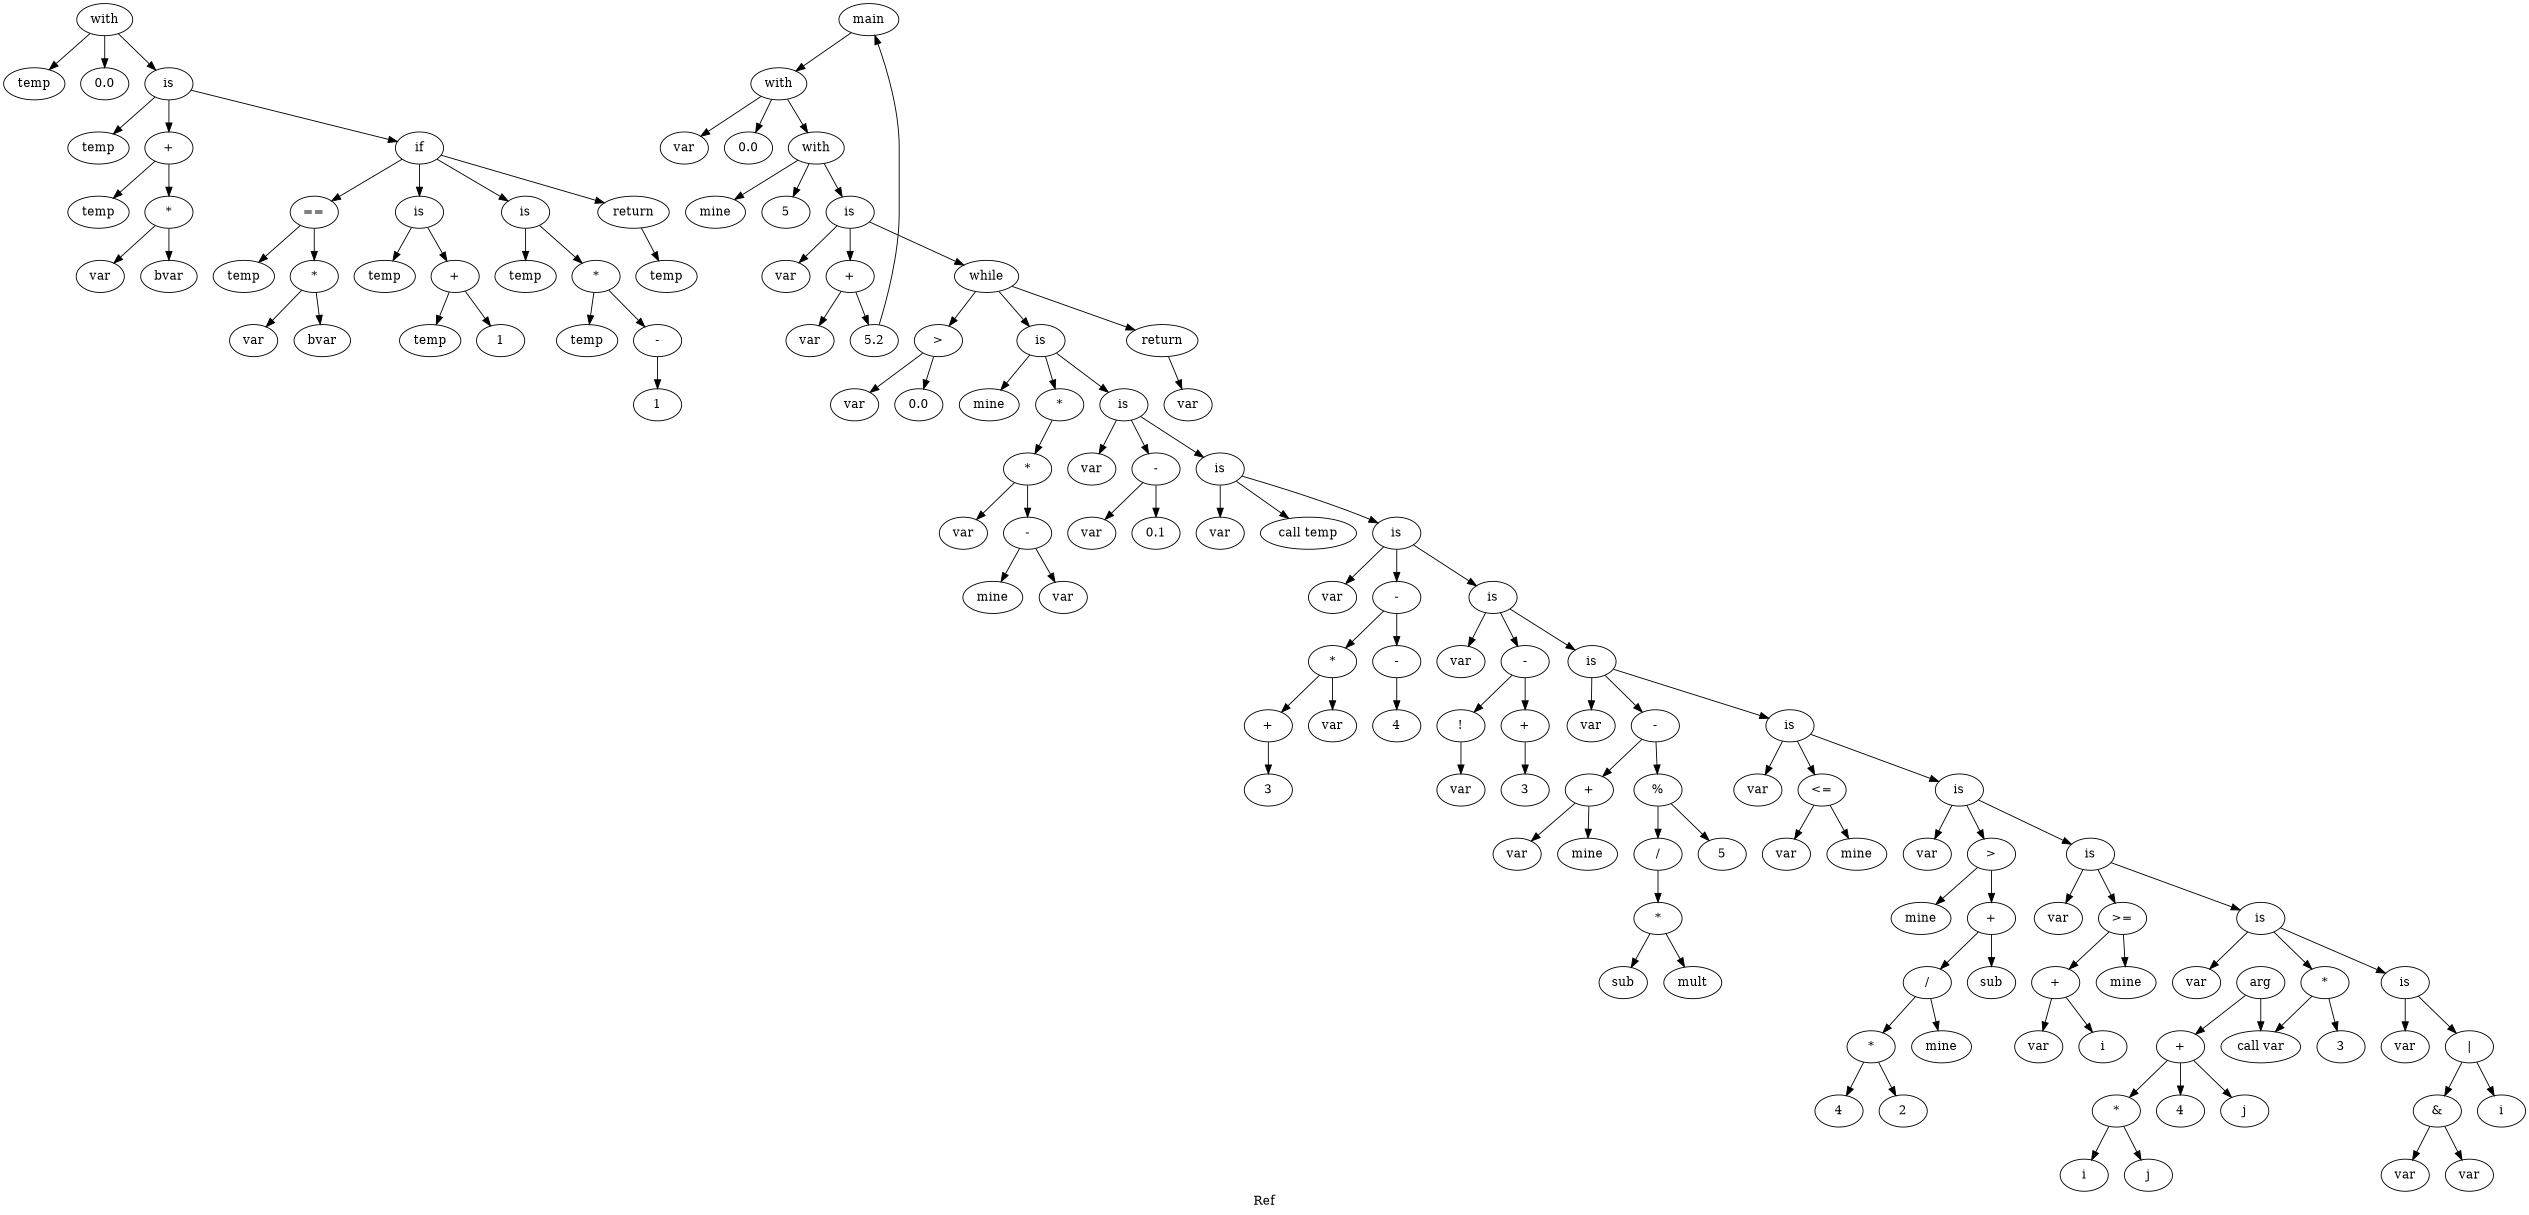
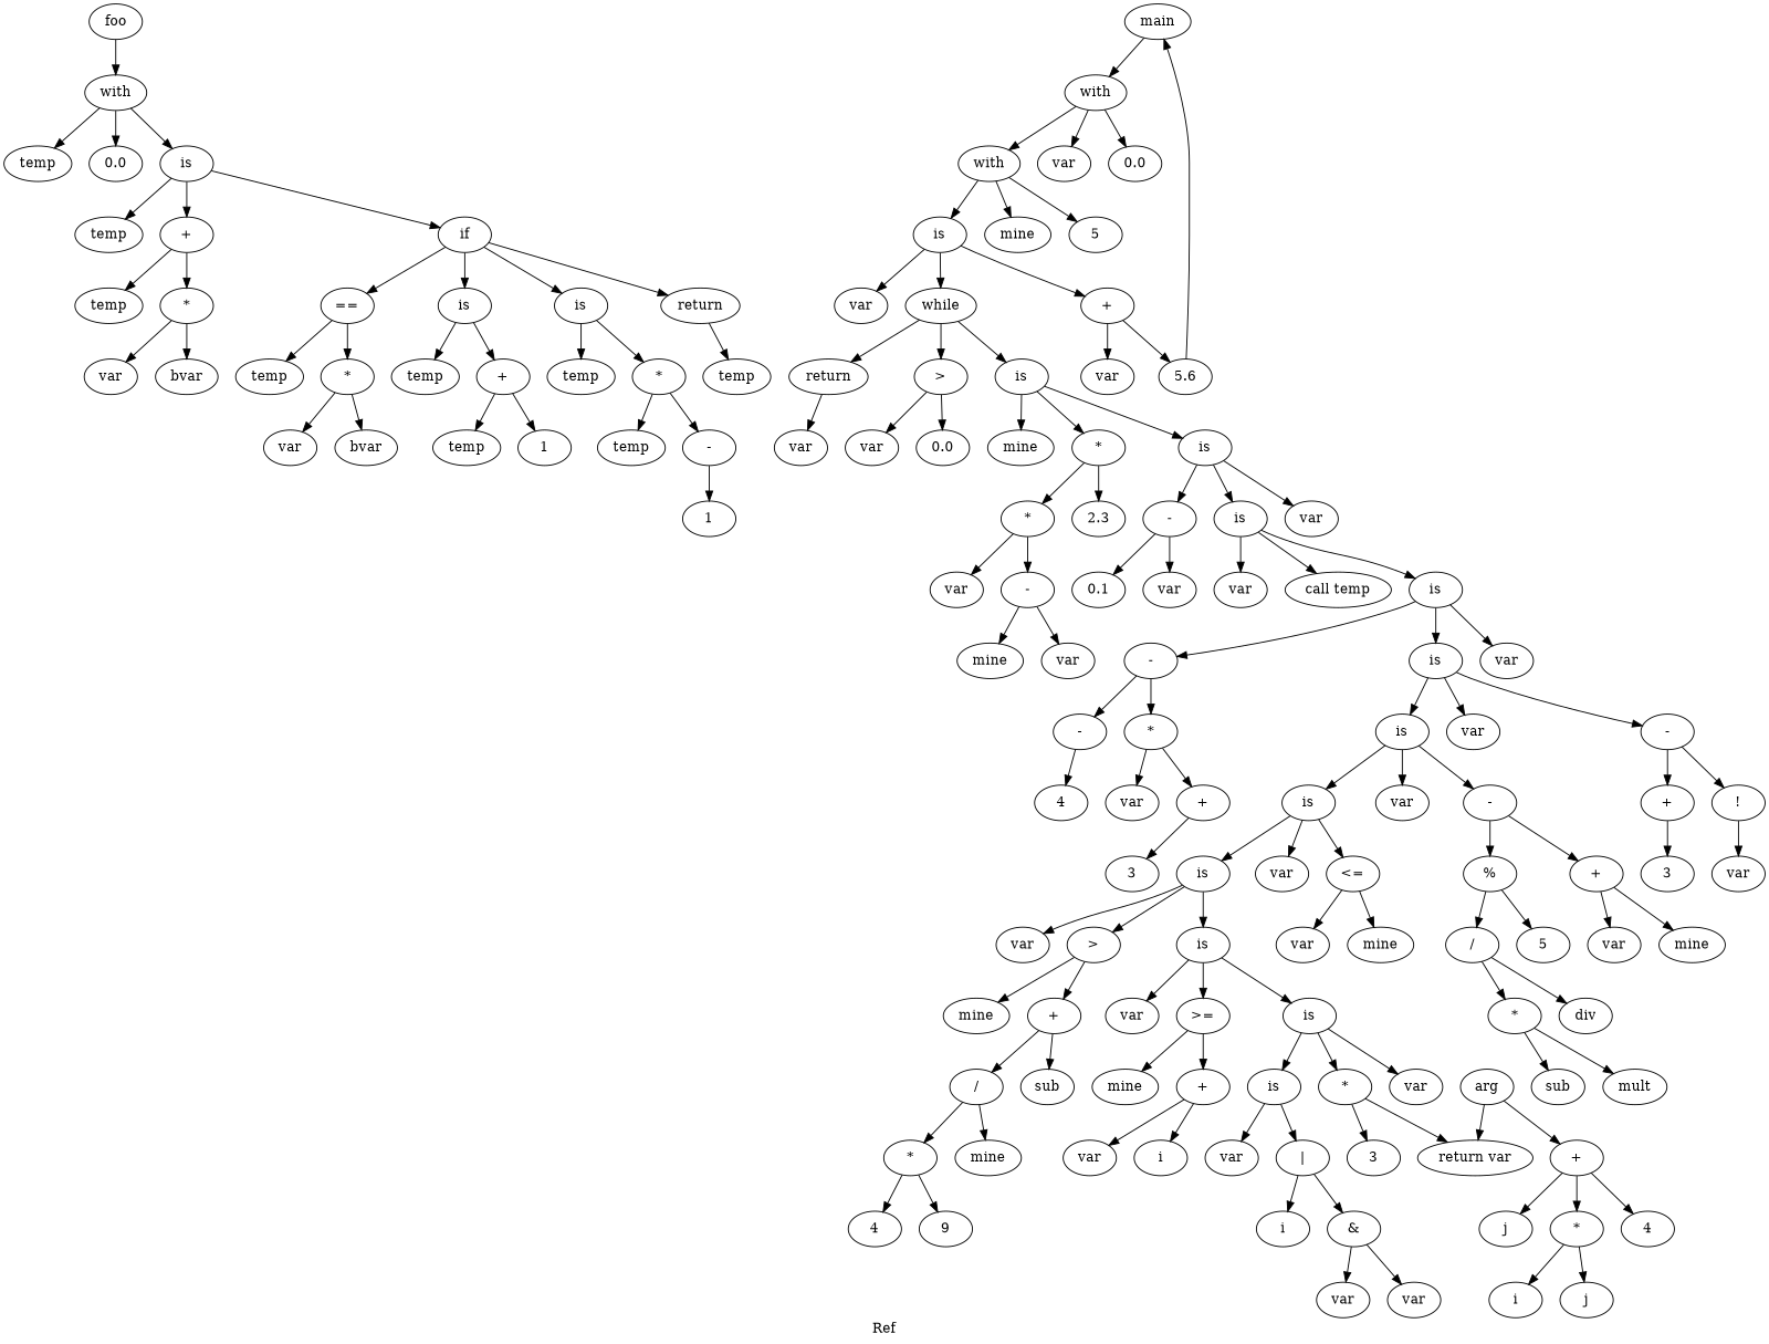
  digraph {
    label=Ref
+   n1 [label=foo]
    n2 [label=with]
    n3 [label=temp]
    n4 [label=0.0]
    n5 [label=is]
    n6 [label=main]
    n7 [label=with]
    n8 [label=temp]
    n9 [label="+"]
    n10 [label=if]
    n11 [label=temp]
    n12 [label="*"]
    n13 [label="=="]
    n14 [label=is]
    n15 [label=is]
    n16 [label=return]
    n17 [label=var]
    n18 [label=bvar]
    n19 [label=temp]
    n20 [label="*"]
    n21 [label=temp]
    n22 [label="+"]
    n23 [label=temp]
    n24 [label="*"]
    n25 [label=temp]
    n26 [label=var]
    n27 [label=bvar]
    n28 [label=temp]
    n29 [label=1]
    n30 [label=temp]
    n31 [label="-"]
    n32 [label=1]
    n33 [label=var]
    n34 [label=0.0]
    n35 [label=with]
    n36 [label=mine]
    n37 [label=5]
    n38 [label=is]
    n39 [label=var]
    n40 [label="+"]
    n41 [label=while]
    n42 [label=var]
-   n43 [label=5.2]
+   n43 [label=5.6]
    n44 [label=">"]
    n45 [label=is]
    n46 [label=return]
    n47 [label=var]
    n48 [label=0.0]
    n49 [label=mine]
    n50 [label="*"]
    n51 [label=is]
    n52 [label=var]
    n53 [label="*"]
+   n54 [label=2.3]
    n55 [label=var]
    n56 [label="-"]
    n57 [label=is]
    n58 [label=var]
    n59 [label="-"]
    n60 [label=mine]
    n61 [label=var]
    n62 [label=var]
    n63 [label=0.1]
    n64 [label=var]
    n65 [label="call temp"]
    n66 [label=is]
    n67 [label=var]
    n68 [label="-"]
    n69 [label=is]
    n70 [label="*"]
    n71 [label="-"]
    n72 [label=var]
    n73 [label="-"]
    n74 [label=is]
    n75 [label="+"]
    n76 [label=var]
    n77 [label=4]
    n78 [label=3]
    n79 [label="!"]
    n80 [label="+"]
    n81 [label=var]
    n82 [label="-"]
    n83 [label=is]
    n84 [label=var]
    n85 [label=3]
    n86 [label="+"]
    n87 [label="%"]
    n88 [label=var]
    n89 [label="<="]
    n90 [label=is]
    n91 [label=var]
    n92 [label=mine]
    n93 [label="/"]
    n94 [label=5]
    n95 [label="*"]
+   n96 [label=div]
    n97 [label=sub]
    n98 [label=mult]
    n99 [label=var]
    n100 [label=mine]
    n101 [label=var]
    n102 [label=">"]
    n103 [label=is]
    n104 [label=mine]
    n105 [label="+"]
    n106 [label=var]
    n107 [label=">="]
    n108 [label=is]
    n109 [label="/"]
    n110 [label=sub]
    n111 [label="*"]
    n112 [label=mine]
    n113 [label=4]
-   n114 [label=2]
+   n114 [label=9]
    n115 [label="+"]
    n116 [label=mine]
    n117 [label=var]
    n118 [label="*"]
    n119 [label=is]
    n120 [label=var]
    n121 [label=i]
-   n122 [label="call var"]
+   n122 [label="return var"]
    n123 [label=3]
    n124 [label=var]
    n125 [label="|"]
    n126 [label=arg]
    n127 [label="+"]
    n128 [label="*"]
    n129 [label=4]
    n130 [label=j]
    n131 [label=i]
    n132 [label=j]
    n133 [label="&"]
    n134 [label=i]
    n135 [label=var]
    n136 [label=var]
+   n1 -> n2
    n2 -> n3
    n2 -> n4
    n2 -> n5
    n5 -> n8
    n5 -> n9
    n5 -> n10
    n6 -> n7
    n7 -> n33
    n7 -> n34
    n7 -> n35
    n9 -> n11
    n9 -> n12
    n10 -> n13
    n10 -> n14
    n10 -> n15
    n10 -> n16
    n12 -> n17
    n12 -> n18
    n13 -> n19
    n13 -> n20
    n14 -> n21
    n14 -> n22
    n15 -> n23
    n15 -> n24
    n16 -> n25
    n20 -> n26
    n20 -> n27
    n22 -> n28
    n22 -> n29
    n24 -> n30
    n24 -> n31
    n31 -> n32
    n35 -> n36
    n35 -> n37
    n35 -> n38
    n38 -> n39
    n38 -> n40
    n38 -> n41
    n40 -> n42
    n40 -> n43
    n41 -> n44
    n41 -> n45
    n41 -> n46
    n43 -> n6
    n44 -> n47
    n44 -> n48
    n45 -> n49
    n45 -> n50
    n45 -> n51
    n46 -> n52
    n50 -> n53
+   n50 -> n54
    n51 -> n55
    n51 -> n56
    n51 -> n57
    n53 -> n58
    n53 -> n59
    n56 -> n62
    n56 -> n63
    n57 -> n64
    n57 -> n65
    n57 -> n66
    n59 -> n60
    n59 -> n61
    n66 -> n67
    n66 -> n68
    n66 -> n69
    n68 -> n70
    n68 -> n71
    n69 -> n72
    n69 -> n73
    n69 -> n74
    n70 -> n75
    n70 -> n76
    n71 -> n77
    n73 -> n79
    n73 -> n80
    n74 -> n81
    n74 -> n82
    n74 -> n83
    n75 -> n78
    n79 -> n84
    n80 -> n85
    n82 -> n86
    n82 -> n87
    n83 -> n88
    n83 -> n89
    n83 -> n90
    n86 -> n91
    n86 -> n92
    n87 -> n93
    n87 -> n94
    n89 -> n99
    n89 -> n100
    n90 -> n101
    n90 -> n102
    n90 -> n103
    n93 -> n95
+   n93 -> n96
    n95 -> n97
    n95 -> n98
    n102 -> n104
    n102 -> n105
    n103 -> n106
    n103 -> n107
    n103 -> n108
    n105 -> n109
    n105 -> n110
    n107 -> n115
    n107 -> n116
    n108 -> n117
    n108 -> n118
    n108 -> n119
    n109 -> n111
    n109 -> n112
    n111 -> n113
    n111 -> n114
    n115 -> n120
    n115 -> n121
    n118 -> n122
    n118 -> n123
    n119 -> n124
    n119 -> n125
    n125 -> n133
    n125 -> n134
    n126 -> n122
    n126 -> n127
    n127 -> n128
    n127 -> n129
    n127 -> n130
    n128 -> n131
    n128 -> n132
    n133 -> n135
    n133 -> n136
  }
